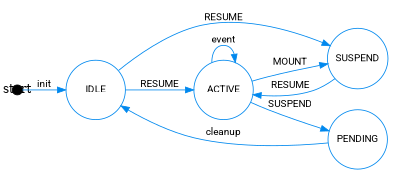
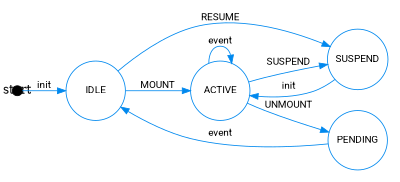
  digraph {
    fontcolor="#111111"
    fontname="Roboto,Helvetica,Arial,sans-serif"
    fontsize=12
    rankdir=LR
    splines=true
    node [shape=circle color="#0088ee" fontname="Roboto,Helvetica,Arial,sans-serif" fontsize=12]
    edge [color="#0088ee" fontname="Roboto,Helvetica,Arial,sans-serif" fontsize=12]
    start [fillcolor="#000000" fixedsize=true style=filled width="0.17px" color="" fontname="" fontsize=""]
    n2 [height=1 label=IDLE width=1]
    n3 [height=1 label=ACTIVE width=1]
    n4 [height=1 label=SUSPEND width=1]
    n5 [height=1 label=PENDING width=1]
    start -> n2 [label=init]
-   n2 -> n3 [label=RESUME]
+   n2 -> n3 [label=MOUNT]
    n2 -> n4 [label=RESUME]
    n3 -> n3 [label=event]
-   n3 -> n4 [label=MOUNT]
-   n3 -> n5 [label=SUSPEND]
-   n4 -> n3 [label=RESUME]
-   n5 -> n2 [label=cleanup]
+   n3 -> n4 [label=SUSPEND]
+   n3 -> n5 [label=UNMOUNT]
+   n4 -> n3 [label=init]
+   n5 -> n2 [label=event]
  }
